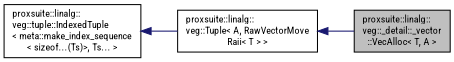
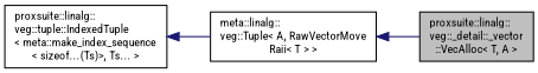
  digraph {
    rankdir=LR
    fontname="Roboto Condensed"
    node [color=black fontname="Roboto Condensed" fontsize=10 shape=record]
    edge [color=midnightblue dir=back fontname="Roboto Condensed" fontsize=10 labelfontname=Helvetica labelfontsize=10 style=solid]
    n1 [fillcolor=grey75 fontcolor=black height=0.2 label="proxsuite::linalg::\lveg::_detail::_vector\l::VecAlloc\< T, A \>" style=filled width=0.4]
-   n2 [height=0.2 label="proxsuite::linalg::\lveg::Tuple\< A, RawVectorMove\lRaii\< T \> \>" width=0.4]
+   n2 [height=0.2 label="meta::linalg::\lveg::Tuple\< A, RawVectorMove\lRaii\< T \> \>" width=0.4]
    n3 [height=0.2 label="proxsuite::linalg::\lveg::tuple::IndexedTuple\l\< meta::make_index_sequence\l\< sizeof...(Ts)\>, Ts... \>" width=0.4]
    n2 -> n1
    n3 -> n2
  }
